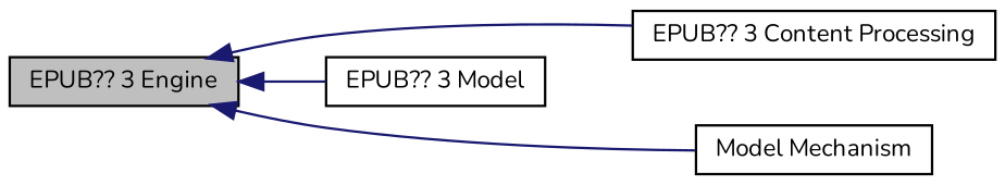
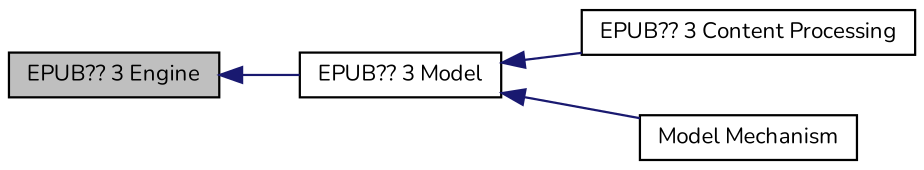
  digraph {
    fontname=Nunito
    rankdir=LR
    node [color=black fillcolor=white fontname=Nunito fontsize=10 shape=record style=filled]
    edge [color=midnightblue dir=back fontname=Nunito fontsize=10 labelfontname=Helvetica labelfontsize=10 shape=plaintext style=solid]
    n1 [height=0.2 label="EPUB?? 3 Model" width=0.4]
    n2 [fillcolor=grey75 fontcolor=black height=0.2 label="EPUB?? 3 Engine" width=0.4]
    n3 [height=0.2 label="EPUB?? 3 Content Processing" width=0.4]
    n4 [height=0.2 label="Model Mechanism" width=0.4]
    n2 -> n1
-   n2 -> n3
-   n2 -> n4
+   n1 -> n3
+   n1 -> n4
  }
